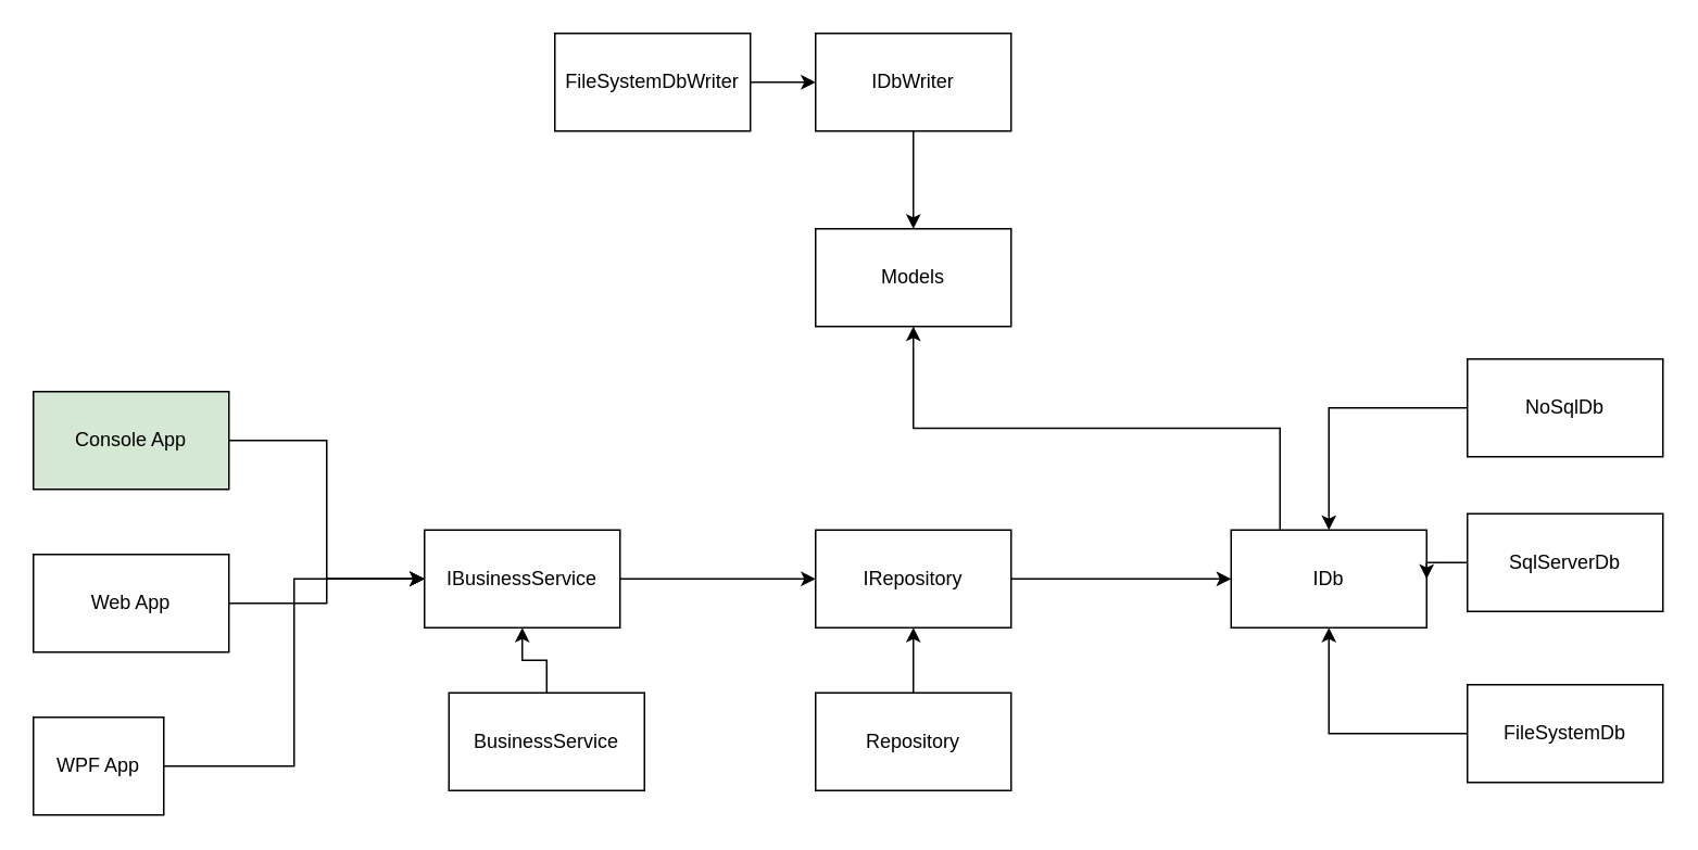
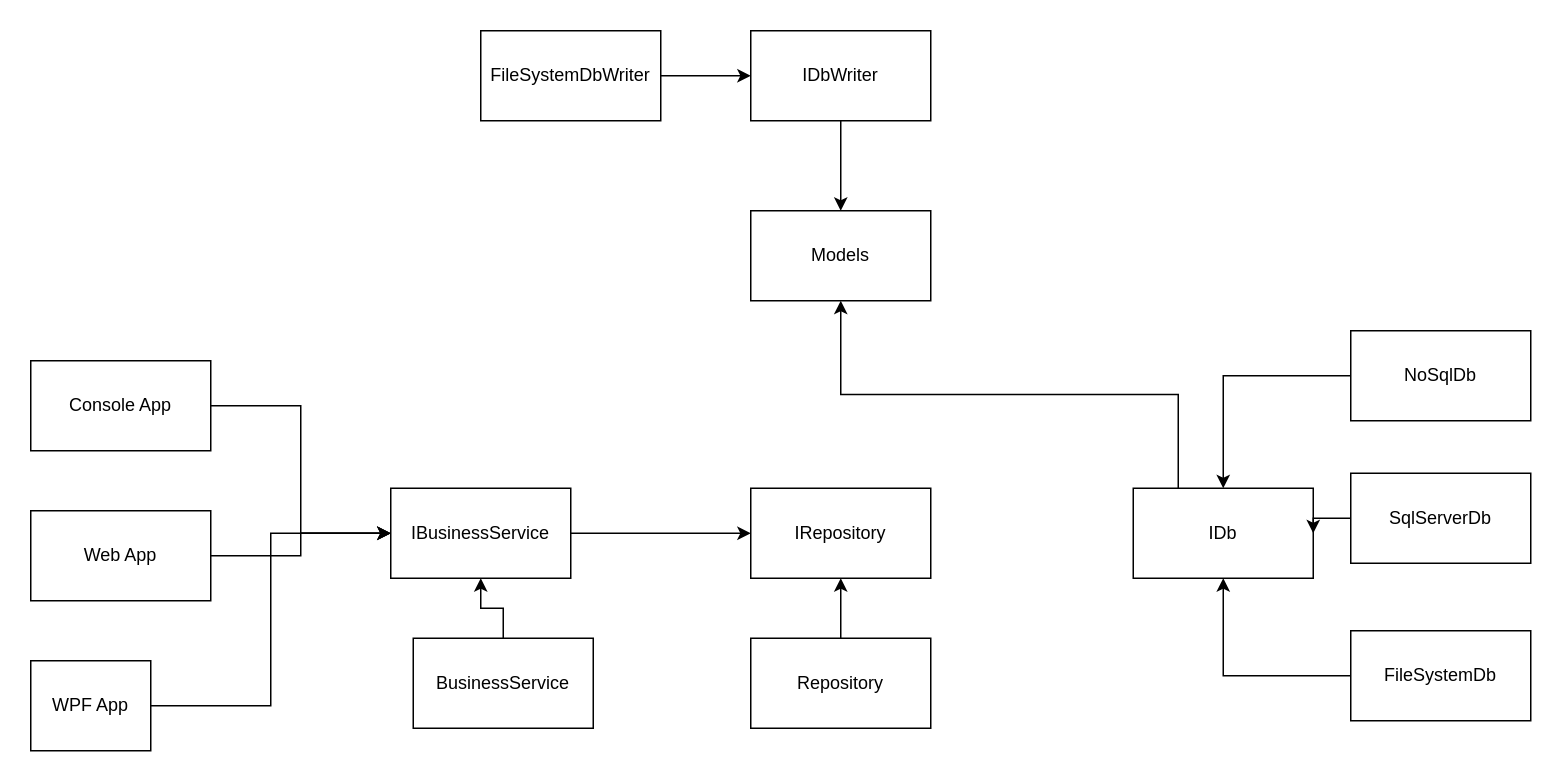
  <mxCell id="0" />
  <mxCell id="1" parent="0" />
  <mxCell id="2" style="edgeStyle=orthogonalEdgeStyle;rounded=0;orthogonalLoop=1;jettySize=auto;html=1;exitX=0.25;exitY=0;exitDx=0;exitDy=0;entryX=0.5;entryY=1;entryDx=0;entryDy=0;" edge="1" parent="1" source="3" target="14"><mxGeometry relative="1" as="geometry" /></mxCell>
  <mxCell id="3" value="IDb" style="rounded=0;whiteSpace=wrap;html=1;" parent="1" vertex="1"><mxGeometry x="755" y="325" width="120" height="60" as="geometry" /></mxCell>
  <mxCell id="4" value="" style="edgeStyle=orthogonalEdgeStyle;rounded=0;orthogonalLoop=1;jettySize=auto;html=1;" parent="1" source="5" target="3" edge="1"><mxGeometry relative="1" as="geometry" /></mxCell>
  <mxCell id="5" value="FileSystemDb" style="rounded=0;whiteSpace=wrap;html=1;" parent="1" vertex="1"><mxGeometry x="900" y="420" width="120" height="60" as="geometry" /></mxCell>
- <mxCell id="6" style="edgeStyle=orthogonalEdgeStyle;rounded=0;orthogonalLoop=1;jettySize=auto;html=1;entryX=0;entryY=0.5;entryDx=0;entryDy=0;" parent="1" source="7" target="3" edge="1"><mxGeometry relative="1" as="geometry" /></mxCell>
  <mxCell id="7" value="IRepository" style="rounded=0;whiteSpace=wrap;html=1;" parent="1" vertex="1"><mxGeometry x="500" y="325" width="120" height="60" as="geometry" /></mxCell>
  <mxCell id="8" style="edgeStyle=orthogonalEdgeStyle;rounded=0;orthogonalLoop=1;jettySize=auto;html=1;entryX=0.5;entryY=1;entryDx=0;entryDy=0;" parent="1" source="9" target="7" edge="1"><mxGeometry relative="1" as="geometry" /></mxCell>
  <mxCell id="9" value="Repository" style="rounded=0;whiteSpace=wrap;html=1;" parent="1" vertex="1"><mxGeometry x="500" y="425" width="120" height="60" as="geometry" /></mxCell>
  <mxCell id="10" value="" style="edgeStyle=orthogonalEdgeStyle;rounded=0;orthogonalLoop=1;jettySize=auto;html=1;" parent="1" source="11" target="7" edge="1"><mxGeometry relative="1" as="geometry" /></mxCell>
  <mxCell id="11" value="IBusinessService" style="rounded=0;whiteSpace=wrap;html=1;" parent="1" vertex="1"><mxGeometry x="260" y="325" width="120" height="60" as="geometry" /></mxCell>
  <mxCell id="12" value="" style="edgeStyle=orthogonalEdgeStyle;rounded=0;orthogonalLoop=1;jettySize=auto;html=1;" parent="1" source="13" target="11" edge="1"><mxGeometry relative="1" as="geometry" /></mxCell>
  <mxCell id="13" value="BusinessService" style="rounded=0;whiteSpace=wrap;html=1;" parent="1" vertex="1"><mxGeometry x="275" y="425" width="120" height="60" as="geometry" /></mxCell>
  <mxCell id="14" value="Models" style="rounded=0;whiteSpace=wrap;html=1;" vertex="1" parent="1"><mxGeometry x="500" y="140" width="120" height="60" as="geometry" /></mxCell>
  <mxCell id="15" style="edgeStyle=orthogonalEdgeStyle;rounded=0;orthogonalLoop=1;jettySize=auto;html=1;entryX=0.5;entryY=0;entryDx=0;entryDy=0;" edge="1" parent="1" source="16" target="14"><mxGeometry relative="1" as="geometry" /></mxCell>
  <mxCell id="16" value="IDbWriter" style="rounded=0;whiteSpace=wrap;html=1;" vertex="1" parent="1"><mxGeometry x="500" y="20" width="120" height="60" as="geometry" /></mxCell>
  <mxCell id="17" value="" style="edgeStyle=orthogonalEdgeStyle;rounded=0;orthogonalLoop=1;jettySize=auto;html=1;" edge="1" parent="1" source="18" target="16"><mxGeometry relative="1" as="geometry" /></mxCell>
- <mxCell id="18" value="FileSystemDbWriter" style="rounded=0;whiteSpace=wrap;html=1;" vertex="1" parent="1"><mxGeometry x="340" y="20" width="120" height="60" as="geometry" /></mxCell>
+ <mxCell id="18" value="FileSystemDbWriter" style="rounded=0;whiteSpace=wrap;html=1;" vertex="1" parent="1"><mxGeometry x="320" y="20" width="120" height="60" as="geometry" /></mxCell>
  <mxCell id="19" style="edgeStyle=orthogonalEdgeStyle;rounded=0;orthogonalLoop=1;jettySize=auto;html=1;exitX=0;exitY=0.5;exitDx=0;exitDy=0;entryX=1;entryY=0.5;entryDx=0;entryDy=0;" edge="1" parent="1" source="20" target="3"><mxGeometry relative="1" as="geometry" /></mxCell>
  <mxCell id="20" value="SqlServerDb" style="rounded=0;whiteSpace=wrap;html=1;" vertex="1" parent="1"><mxGeometry x="900" y="315" width="120" height="60" as="geometry" /></mxCell>
  <mxCell id="21" style="edgeStyle=orthogonalEdgeStyle;rounded=0;orthogonalLoop=1;jettySize=auto;html=1;exitX=1;exitY=0.5;exitDx=0;exitDy=0;entryX=0;entryY=0.5;entryDx=0;entryDy=0;" edge="1" parent="1" source="22" target="11"><mxGeometry relative="1" as="geometry" /></mxCell>
- <mxCell id="22" value="Console App" style="rounded=0;whiteSpace=wrap;html=1;fillColor=#d5e8d4;" vertex="1" parent="1"><mxGeometry x="20" y="240" width="120" height="60" as="geometry" /></mxCell>
+ <mxCell id="22" value="Console App" style="rounded=0;whiteSpace=wrap;html=1;" vertex="1" parent="1"><mxGeometry x="20" y="240" width="120" height="60" as="geometry" /></mxCell>
  <mxCell id="23" style="edgeStyle=orthogonalEdgeStyle;rounded=0;orthogonalLoop=1;jettySize=auto;html=1;entryX=0;entryY=0.5;entryDx=0;entryDy=0;" edge="1" parent="1" source="24" target="11"><mxGeometry relative="1" as="geometry" /></mxCell>
  <mxCell id="24" value="Web App" style="rounded=0;whiteSpace=wrap;html=1;" vertex="1" parent="1"><mxGeometry x="20" y="340" width="120" height="60" as="geometry" /></mxCell>
  <mxCell id="25" style="edgeStyle=orthogonalEdgeStyle;rounded=0;orthogonalLoop=1;jettySize=auto;html=1;exitX=1;exitY=0.5;exitDx=0;exitDy=0;entryX=0;entryY=0.5;entryDx=0;entryDy=0;" edge="1" parent="1" source="26" target="11"><mxGeometry relative="1" as="geometry" /></mxCell>
  <mxCell id="26" value="WPF App" style="rounded=0;whiteSpace=wrap;html=1;" vertex="1" parent="1"><mxGeometry x="20" y="440" width="80" height="60" as="geometry" /></mxCell>
  <mxCell id="27" style="edgeStyle=orthogonalEdgeStyle;rounded=0;orthogonalLoop=1;jettySize=auto;html=1;entryX=0.5;entryY=0;entryDx=0;entryDy=0;" edge="1" parent="1" source="28" target="3"><mxGeometry relative="1" as="geometry" /></mxCell>
  <mxCell id="28" value="NoSqlDb" style="rounded=0;whiteSpace=wrap;html=1;" vertex="1" parent="1"><mxGeometry x="900" y="220" width="120" height="60" as="geometry" /></mxCell>
